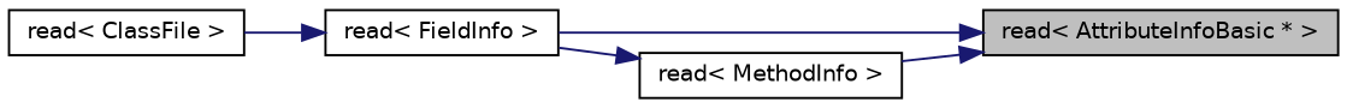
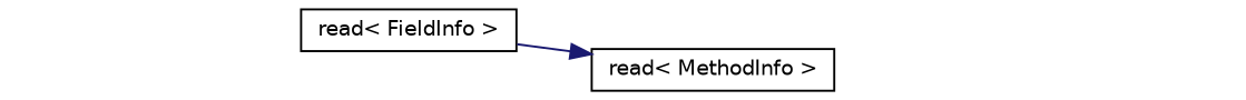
  digraph {
    rankdir=RL
    node [color=black fillcolor=white fontname=Helvetica fontsize=10 shape=record style=filled]
    edge [color=midnightblue dir=back fontname=Helvetica fontsize=10 labelfontname=Helvetica labelfontsize=10 style=solid]
-   n1 [fillcolor=grey75 fontcolor=black height=0.2 label="read\< AttributeInfoBasic * \>" width=0.4]
    n2 [height=0.2 label="read\< FieldInfo \>" width=0.4]
    n3 [height=0.2 label="read\< MethodInfo \>" width=0.4]
-   n4 [height=0.2 label="read\< ClassFile \>" width=0.4]
-   n1 -> n2
-   n1 -> n3
-   n2 -> n4
    n3 -> n2
  }
